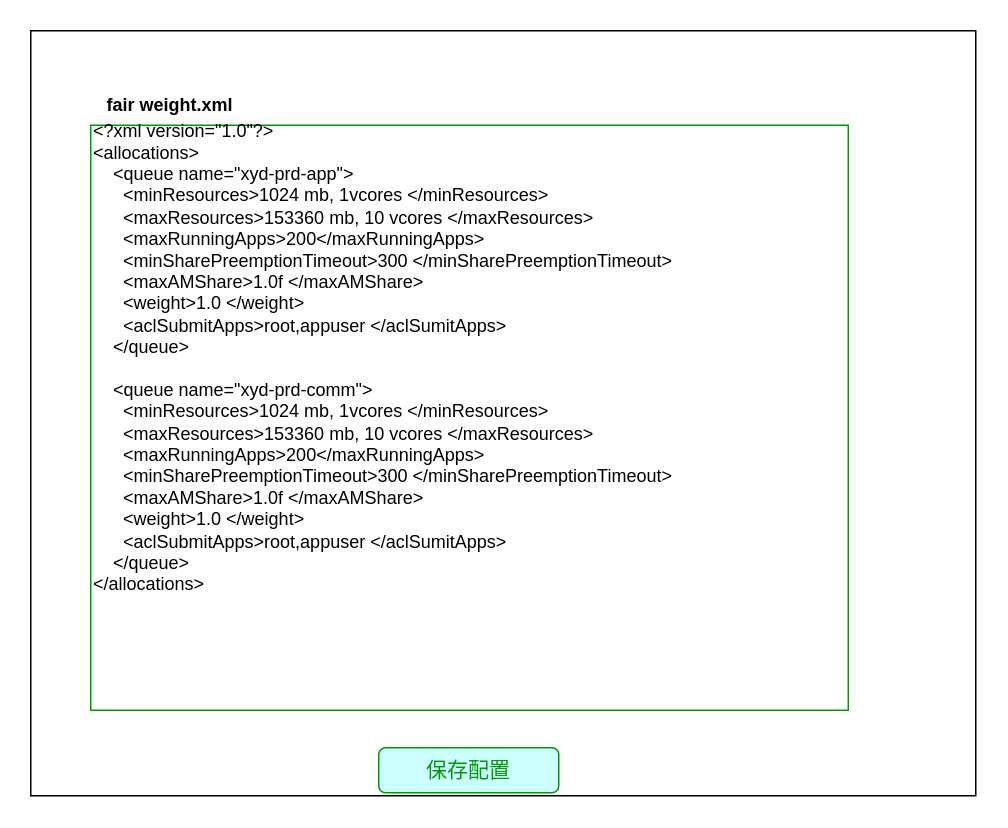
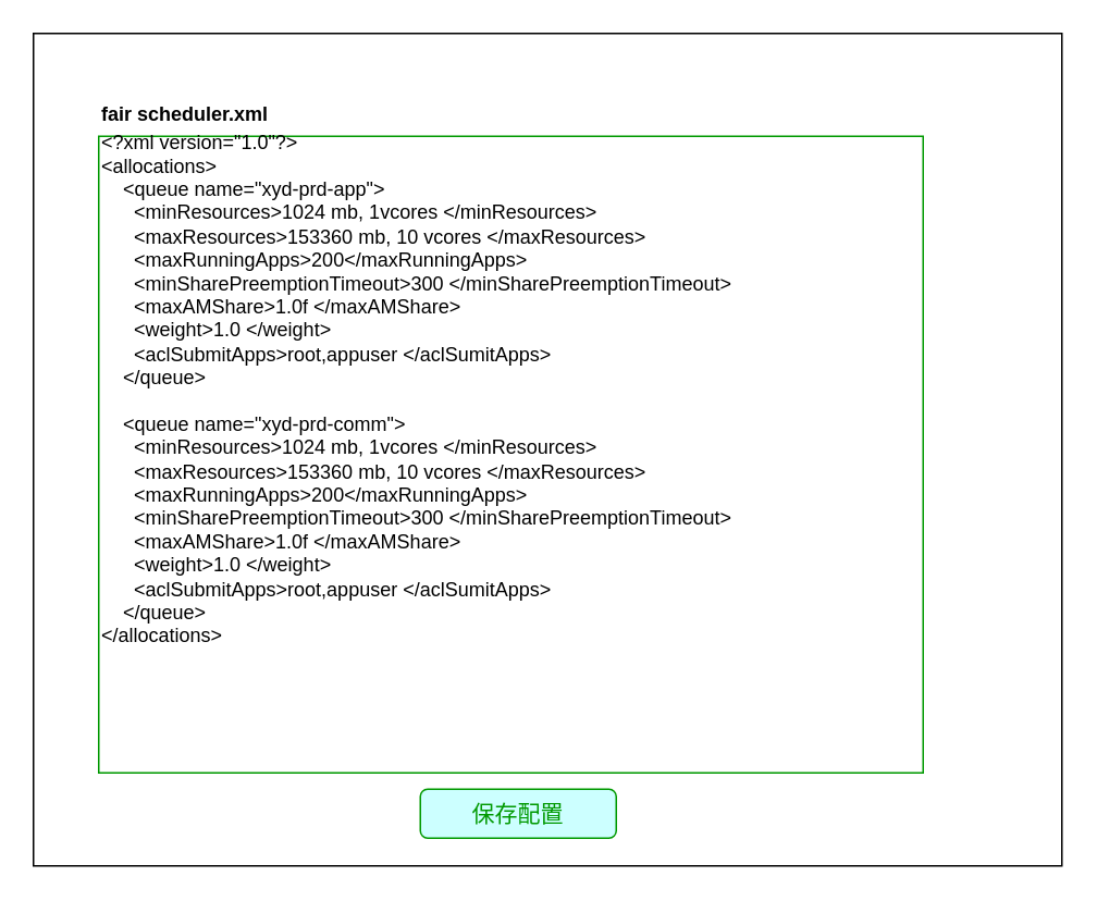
  <mxCell id="0" />
  <mxCell id="1" parent="0" />
  <mxCell id="2" value="" style="rounded=0;whiteSpace=wrap;html=1;" vertex="1" parent="1"><mxGeometry x="20" y="20" width="630" height="510" as="geometry" /></mxCell>
- <mxCell id="3" value="&lt;font color=&quot;#009900&quot;&gt;&lt;span&gt;保存配置&lt;/span&gt;&lt;/font&gt;" style="rounded=1;whiteSpace=wrap;html=1;fontSize=14;fontColor=#000000;strokeColor=#009900;fillColor=#CCFFFF;strokeWidth=1;" vertex="1" parent="1"><mxGeometry x="252" y="498" width="120" height="30" as="geometry" /></mxCell>
+ <mxCell id="3" value="&lt;font color=&quot;#009900&quot;&gt;&lt;span&gt;保存配置&lt;/span&gt;&lt;/font&gt;" style="rounded=1;whiteSpace=wrap;html=1;fontSize=14;fontColor=#000000;strokeColor=#009900;fillColor=#CCFFFF;strokeWidth=1;" vertex="1" parent="1"><mxGeometry x="257" y="483" width="120" height="30" as="geometry" /></mxCell>
  <mxCell id="4" value="" style="rounded=0;whiteSpace=wrap;html=1;align=left;strokeColor=#009900;" vertex="1" parent="1"><mxGeometry x="60" y="83" width="505" height="390" as="geometry" /></mxCell>
  <mxCell id="5" value="&lt;div&gt;&amp;lt;?xml version=&quot;1.0&quot;?&amp;gt;&lt;/div&gt;&lt;div&gt;&amp;lt;allocations&amp;gt;&lt;/div&gt;&lt;div&gt;&amp;nbsp; &amp;nbsp; &amp;lt;queue name=&quot;xyd-prd-app&quot;&amp;gt;&lt;/div&gt;&lt;div&gt;&amp;nbsp; &amp;nbsp; &amp;nbsp; &amp;lt;minResources&amp;gt;1024 mb, 1vcores &amp;lt;/minResources&amp;gt;&lt;/div&gt;&lt;div&gt;&amp;nbsp; &amp;nbsp; &amp;nbsp; &amp;lt;maxResources&amp;gt;153360 mb, 10 vcores &amp;lt;/maxResources&amp;gt;&lt;/div&gt;&amp;nbsp; &amp;nbsp; &amp;nbsp; &amp;lt;maxRunningApps&amp;gt;200&amp;lt;/maxRunningApps&amp;gt;&lt;br&gt;&amp;nbsp; &amp;nbsp; &amp;nbsp; &amp;lt;minSharePreemptionTimeout&amp;gt;300 &amp;lt;/minSharePreemptionTimeout&amp;gt;&lt;br&gt;&amp;nbsp; &amp;nbsp; &amp;nbsp;&amp;nbsp;&amp;lt;maxAMShare&amp;gt;1.0f &amp;lt;/maxAMShare&amp;gt;&lt;br&gt;&amp;nbsp; &amp;nbsp; &amp;nbsp;&amp;nbsp;&amp;lt;weight&amp;gt;1.0 &amp;lt;/weight&amp;gt;&lt;br&gt;&amp;nbsp; &amp;nbsp; &amp;nbsp;&amp;nbsp;&amp;lt;aclSubmitApps&amp;gt;root,appuser &amp;lt;/aclSumitApps&amp;gt;&lt;br&gt;&amp;nbsp; &amp;nbsp; &amp;lt;/queue&amp;gt;&lt;br&gt;&lt;br&gt;&amp;nbsp; &amp;nbsp; &amp;lt;queue name=&quot;xyd-prd-comm&quot;&amp;gt;&lt;div&gt;&amp;nbsp; &amp;nbsp; &amp;nbsp; &amp;lt;minResources&amp;gt;1024 mb, 1vcores &amp;lt;/minResources&amp;gt;&lt;/div&gt;&lt;div&gt;&amp;nbsp; &amp;nbsp; &amp;nbsp; &amp;lt;maxResources&amp;gt;153360 mb, 10 vcores &amp;lt;/maxResources&amp;gt;&lt;/div&gt;&amp;nbsp; &amp;nbsp; &amp;nbsp; &amp;lt;maxRunningApps&amp;gt;200&amp;lt;/maxRunningApps&amp;gt;&lt;br&gt;&amp;nbsp; &amp;nbsp; &amp;nbsp; &amp;lt;minSharePreemptionTimeout&amp;gt;300 &amp;lt;/minSharePreemptionTimeout&amp;gt;&lt;br&gt;&amp;nbsp; &amp;nbsp; &amp;nbsp;&amp;nbsp;&amp;lt;maxAMShare&amp;gt;1.0f &amp;lt;/maxAMShare&amp;gt;&lt;br&gt;&amp;nbsp; &amp;nbsp; &amp;nbsp;&amp;nbsp;&amp;lt;weight&amp;gt;1.0 &amp;lt;/weight&amp;gt;&lt;br&gt;&amp;nbsp; &amp;nbsp; &amp;nbsp;&amp;nbsp;&amp;lt;aclSubmitApps&amp;gt;root,appuser &amp;lt;/aclSumitApps&amp;gt;&lt;br&gt;&amp;nbsp; &amp;nbsp; &amp;lt;/queue&amp;gt;&lt;br&gt;&amp;lt;/allocations&amp;gt;" style="text;html=1;strokeColor=none;fillColor=none;align=left;verticalAlign=middle;whiteSpace=wrap;rounded=0;" vertex="1" parent="1"><mxGeometry x="60" y="73" width="430" height="330" as="geometry" /></mxCell>
- <mxCell id="6" value="&lt;b&gt;fair weight.xml&lt;/b&gt;" style="text;html=1;strokeColor=none;fillColor=none;align=center;verticalAlign=middle;whiteSpace=wrap;rounded=0;fontSize=12;" vertex="1" parent="1"><mxGeometry x="53" y="55" width="120" height="30" as="geometry" /></mxCell>
+ <mxCell id="6" value="&lt;b&gt;fair scheduler.xml&lt;/b&gt;" style="text;html=1;strokeColor=none;fillColor=none;align=center;verticalAlign=middle;whiteSpace=wrap;rounded=0;fontSize=12;" vertex="1" parent="1"><mxGeometry x="53" y="55" width="120" height="30" as="geometry" /></mxCell>
